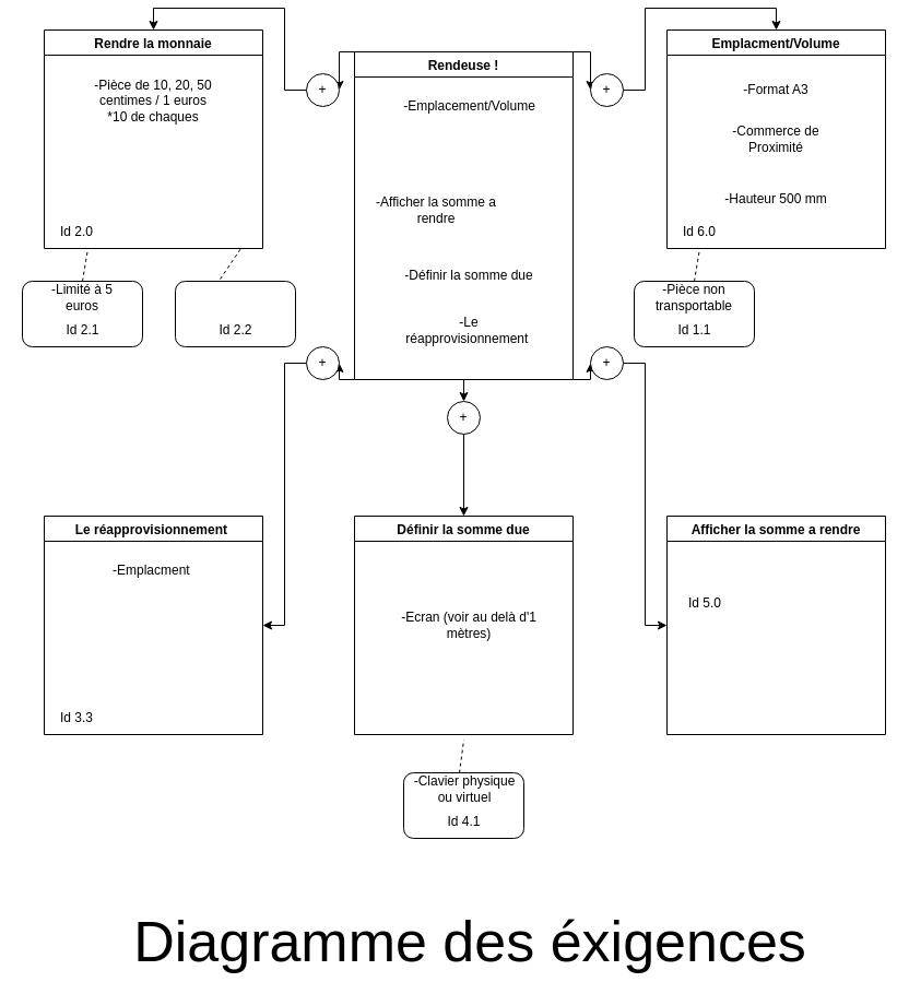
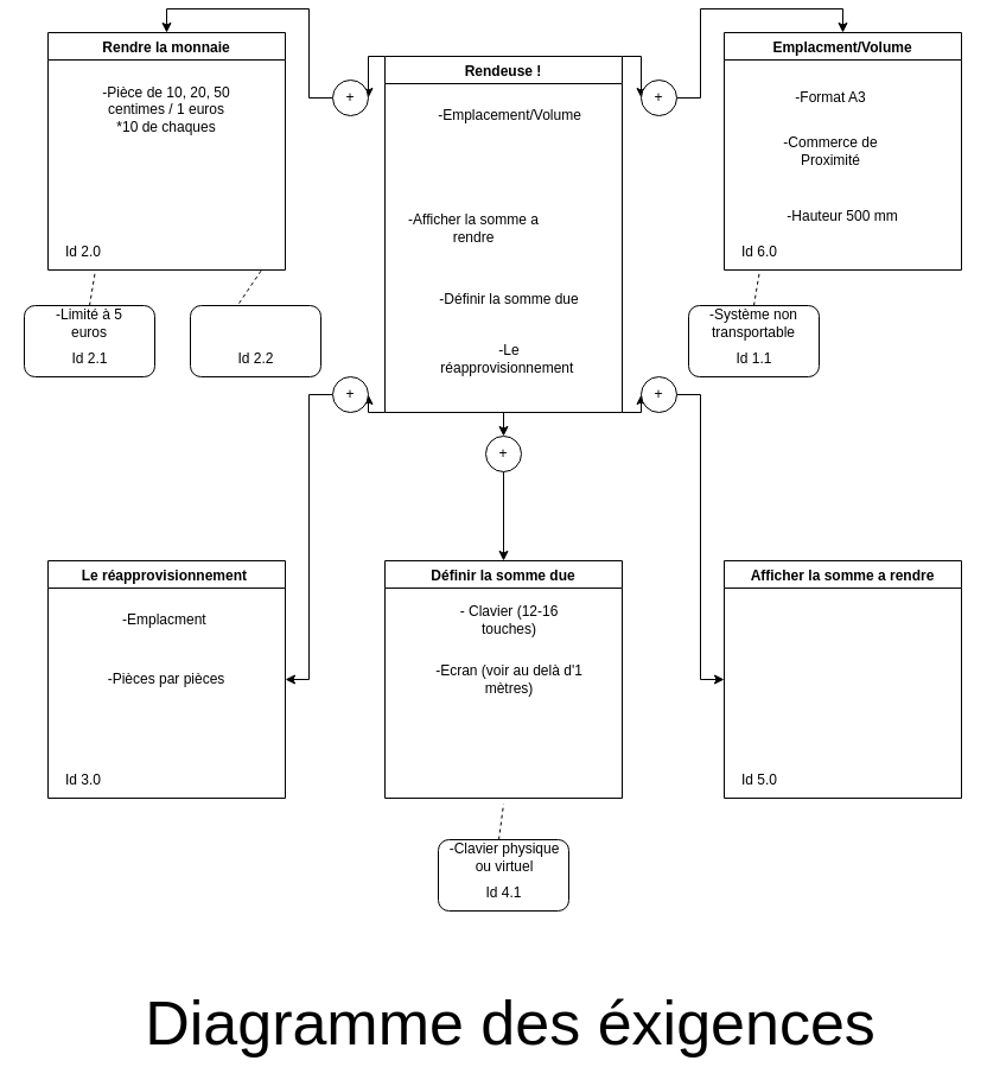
  <mxCell id="0" />
  <mxCell id="1" parent="0" />
  <mxCell id="2" target="13" parent="1" edge="1" style="edgeStyle=orthogonalEdgeStyle;rounded=0;orthogonalLoop=1;jettySize=auto;html=1;exitX=1;exitY=0;exitDx=0;exitDy=0;entryX=0;entryY=0.5;entryDx=0;entryDy=0;" source="7"><mxGeometry as="geometry" relative="1" /></mxCell>
  <mxCell id="3" target="17" parent="1" edge="1" style="edgeStyle=orthogonalEdgeStyle;rounded=0;orthogonalLoop=1;jettySize=auto;html=1;exitX=0;exitY=0;exitDx=0;exitDy=0;entryX=1;entryY=0.5;entryDx=0;entryDy=0;" source="7"><mxGeometry as="geometry" relative="1" /></mxCell>
  <mxCell id="4" target="19" parent="1" edge="1" style="edgeStyle=orthogonalEdgeStyle;rounded=0;orthogonalLoop=1;jettySize=auto;html=1;exitX=0;exitY=1;exitDx=0;exitDy=0;entryX=1;entryY=0.5;entryDx=0;entryDy=0;" source="7"><mxGeometry as="geometry" relative="1" /></mxCell>
  <mxCell id="5" target="15" parent="1" edge="1" style="edgeStyle=orthogonalEdgeStyle;rounded=0;orthogonalLoop=1;jettySize=auto;html=1;exitX=1;exitY=1;exitDx=0;exitDy=0;entryX=0;entryY=0.5;entryDx=0;entryDy=0;" source="7"><mxGeometry as="geometry" relative="1" /></mxCell>
  <mxCell id="6" target="21" parent="1" edge="1" style="edgeStyle=orthogonalEdgeStyle;rounded=0;orthogonalLoop=1;jettySize=auto;html=1;exitX=0.5;exitY=1;exitDx=0;exitDy=0;entryX=0.5;entryY=0;entryDx=0;entryDy=0;" source="7"><mxGeometry as="geometry" relative="1" /></mxCell>
  <mxCell id="7" value="Rendeuse !" parent="1" style="swimlane;" vertex="1"><mxGeometry width="200" height="300" as="geometry" x="324" y="40" /></mxCell>
  <mxCell id="8" value="-Emplacement/Volume" parent="7" style="text;html=1;align=center;verticalAlign=middle;resizable=0;points=[];autosize=1;strokeColor=none;fillColor=none;" vertex="1"><mxGeometry width="140" height="20" as="geometry" x="35" y="40" /></mxCell>
  <mxCell id="9" value="-Afficher la somme a rendre" parent="7" style="text;html=1;strokeColor=none;fillColor=none;align=center;verticalAlign=middle;whiteSpace=wrap;rounded=0;" vertex="1"><mxGeometry x="10" y="130" width="130" height="30" as="geometry" /></mxCell>
  <mxCell id="10" value="-Définir la somme due " parent="7" style="text;html=1;strokeColor=none;fillColor=none;align=center;verticalAlign=middle;whiteSpace=wrap;rounded=0;" vertex="1"><mxGeometry width="130" height="30" as="geometry" x="40" y="190" /></mxCell>
  <mxCell id="11" value="-Le réapprovisionnement&amp;nbsp;" parent="7" style="text;html=1;strokeColor=none;fillColor=none;align=center;verticalAlign=middle;whiteSpace=wrap;rounded=0;" vertex="1"><mxGeometry width="130" height="30" as="geometry" x="40" y="240" /></mxCell>
  <mxCell id="12" target="22" parent="1" edge="1" style="edgeStyle=orthogonalEdgeStyle;rounded=0;orthogonalLoop=1;jettySize=auto;html=1;exitX=1;exitY=0.5;exitDx=0;exitDy=0;entryX=0.5;entryY=0;entryDx=0;entryDy=0;" source="13"><mxGeometry as="geometry" relative="1" /></mxCell>
  <mxCell id="13" value="+" parent="1" style="ellipse;whiteSpace=wrap;html=1;aspect=fixed;" vertex="1"><mxGeometry width="30" height="30" as="geometry" x="540" y="60" /></mxCell>
  <mxCell id="14" target="35" parent="1" edge="1" style="edgeStyle=orthogonalEdgeStyle;rounded=0;orthogonalLoop=1;jettySize=auto;html=1;exitX=1;exitY=0.5;exitDx=0;exitDy=0;entryX=0;entryY=0.5;entryDx=0;entryDy=0;" source="15"><mxGeometry as="geometry" relative="1" /></mxCell>
  <mxCell id="15" value="+" parent="1" style="ellipse;whiteSpace=wrap;html=1;aspect=fixed;" vertex="1"><mxGeometry width="30" height="30" as="geometry" x="540" y="310" /></mxCell>
  <mxCell id="16" target="27" parent="1" edge="1" style="edgeStyle=orthogonalEdgeStyle;rounded=0;orthogonalLoop=1;jettySize=auto;html=1;exitX=0;exitY=0.5;exitDx=0;exitDy=0;entryX=0.5;entryY=0;entryDx=0;entryDy=0;" source="17"><mxGeometry as="geometry" relative="1" /></mxCell>
  <mxCell id="17" value="+" parent="1" style="ellipse;whiteSpace=wrap;html=1;aspect=fixed;" vertex="1"><mxGeometry width="30" height="30" as="geometry" x="280" y="60" /></mxCell>
  <mxCell id="18" target="29" parent="1" edge="1" style="edgeStyle=orthogonalEdgeStyle;rounded=0;orthogonalLoop=1;jettySize=auto;html=1;exitX=0;exitY=0.5;exitDx=0;exitDy=0;entryX=1;entryY=0.5;entryDx=0;entryDy=0;" source="19"><mxGeometry as="geometry" relative="1"><Array as="points"><mxPoint x="260" y="325" /><mxPoint x="260" y="565" /></Array></mxGeometry></mxCell>
  <mxCell id="19" value="+" parent="1" style="ellipse;whiteSpace=wrap;html=1;aspect=fixed;" vertex="1"><mxGeometry width="30" height="30" as="geometry" x="280" y="310" /></mxCell>
  <mxCell id="20" target="32" parent="1" edge="1" style="edgeStyle=orthogonalEdgeStyle;rounded=0;orthogonalLoop=1;jettySize=auto;html=1;exitX=0.5;exitY=1;exitDx=0;exitDy=0;entryX=0.5;entryY=0;entryDx=0;entryDy=0;" source="21"><mxGeometry as="geometry" relative="1" /></mxCell>
  <mxCell id="21" value="+" parent="1" style="ellipse;whiteSpace=wrap;html=1;aspect=fixed;" vertex="1"><mxGeometry width="30" height="30" as="geometry" x="409" y="360" /></mxCell>
  <mxCell id="22" value="Emplacment/Volume" parent="1" style="swimlane;" vertex="1"><mxGeometry width="200" height="200" as="geometry" x="610" y="20" /></mxCell>
  <mxCell id="23" value="Id 6.0" parent="22" style="text;html=1;strokeColor=none;fillColor=none;align=center;verticalAlign=middle;whiteSpace=wrap;rounded=0;" vertex="1"><mxGeometry width="60" height="30" as="geometry" y="170" /></mxCell>
- <mxCell id="24" value="-Format A3" parent="22" style="text;html=1;strokeColor=none;fillColor=none;align=center;verticalAlign=middle;whiteSpace=wrap;rounded=0;fontSize=12;" vertex="1"><mxGeometry width="140" height="30" as="geometry" x="30" y="40" /></mxCell>
- <mxCell id="25" value="-Commerce de Proximité" parent="22" style="text;html=1;strokeColor=none;fillColor=none;align=center;verticalAlign=middle;whiteSpace=wrap;rounded=0;fontSize=12;" vertex="1"><mxGeometry width="100" height="45" as="geometry" x="50" y="77.5" /></mxCell>
+ <mxCell id="24" value="-Format A3" parent="22" style="text;html=1;strokeColor=none;fillColor=none;align=center;verticalAlign=middle;whiteSpace=wrap;rounded=0;fontSize=12;" vertex="1"><mxGeometry x="20" y="40" width="140" height="30" as="geometry" /></mxCell>
+ <mxCell id="25" value="-Commerce de Proximité" parent="22" style="text;html=1;strokeColor=none;fillColor=none;align=center;verticalAlign=middle;whiteSpace=wrap;rounded=0;fontSize=12;" vertex="1"><mxGeometry x="40" y="77.5" width="100" height="45" as="geometry" /></mxCell>
  <mxCell id="26" value="-Hauteur 500 mm" parent="22" style="text;html=1;strokeColor=none;fillColor=none;align=center;verticalAlign=middle;whiteSpace=wrap;rounded=0;fontSize=12;" vertex="1"><mxGeometry width="140" height="30" as="geometry" x="30" y="140" /></mxCell>
  <mxCell id="27" value="Rendre la monnaie" parent="1" style="swimlane;startSize=23;" vertex="1"><mxGeometry width="200" height="200" as="geometry" x="40" y="20" /></mxCell>
  <mxCell id="28" value="-Pièce de 10, 20, 50 centimes / 1 euros&lt;br&gt;*10 de chaques" parent="27" style="text;html=1;strokeColor=none;fillColor=none;align=center;verticalAlign=middle;whiteSpace=wrap;rounded=0;fontSize=12;" vertex="1"><mxGeometry width="140" height="30" as="geometry" x="30" y="50" /></mxCell>
  <mxCell id="29" value="Le réapprovisionnement " parent="1" style="swimlane;" vertex="1"><mxGeometry width="200" height="200" as="geometry" x="40" y="465" /></mxCell>
  <mxCell id="30" value="-Emplacment&amp;nbsp;" parent="29" style="text;html=1;strokeColor=none;fillColor=none;align=center;verticalAlign=middle;whiteSpace=wrap;rounded=0;fontSize=12;" vertex="1"><mxGeometry width="120" height="30" as="geometry" x="40" y="35" /></mxCell>
+ <mxCell id="31" value="-Pièces par pièces" parent="29" style="text;html=1;strokeColor=none;fillColor=none;align=center;verticalAlign=middle;whiteSpace=wrap;rounded=0;fontSize=12;" vertex="1"><mxGeometry width="120" height="30" as="geometry" x="40" y="85" /></mxCell>
  <mxCell id="32" value="Définir la somme due" parent="1" style="swimlane;" vertex="1"><mxGeometry width="200" height="200" as="geometry" x="324" y="465" /></mxCell>
+ <mxCell id="33" value="- Clavier (12-16 touches)" parent="32" style="text;html=1;strokeColor=none;fillColor=none;align=center;verticalAlign=middle;whiteSpace=wrap;rounded=0;fontSize=12;" vertex="1"><mxGeometry width="130" height="30" as="geometry" x="40" y="35" /></mxCell>
  <mxCell id="34" value="-Ecran (voir au delà d'1 mètres)" parent="32" style="text;html=1;strokeColor=none;fillColor=none;align=center;verticalAlign=middle;whiteSpace=wrap;rounded=0;fontSize=12;" vertex="1"><mxGeometry width="130" height="30" as="geometry" x="40" y="85" /></mxCell>
  <mxCell id="35" value="Afficher la somme a rendre" parent="1" style="swimlane;" vertex="1"><mxGeometry width="200" height="200" as="geometry" x="610" y="465" /></mxCell>
- <mxCell id="36" value="Id 5.0" parent="35" style="text;html=1;strokeColor=none;fillColor=none;align=center;verticalAlign=middle;whiteSpace=wrap;rounded=0;" vertex="1"><mxGeometry x="5" y="65" width="60" height="30" as="geometry" /></mxCell>
+ <mxCell id="36" value="Id 5.0" parent="35" style="text;html=1;strokeColor=none;fillColor=none;align=center;verticalAlign=middle;whiteSpace=wrap;rounded=0;" vertex="1"><mxGeometry width="60" height="30" as="geometry" y="170" /></mxCell>
  <mxCell id="37" value="" parent="1" style="rounded=1;whiteSpace=wrap;html=1;" vertex="1"><mxGeometry width="110" height="60" as="geometry" x="580" y="250" /></mxCell>
  <mxCell id="38" value="" parent="1" edge="1" style="endArrow=none;dashed=1;html=1;rounded=0;exitX=0.5;exitY=0;exitDx=0;exitDy=0;" source="37"><mxGeometry width="50" height="50" as="geometry" relative="1"><mxPoint as="sourcePoint" x="730" y="320" /><mxPoint as="targetPoint" x="640" y="220" /><Array as="points"><mxPoint x="640" y="220" /></Array></mxGeometry></mxCell>
  <mxCell id="39" value="" parent="1" style="rounded=1;whiteSpace=wrap;html=1;" vertex="1"><mxGeometry width="110" height="60" as="geometry" x="20" y="250" /></mxCell>
  <mxCell id="40" value="" parent="1" style="rounded=1;whiteSpace=wrap;html=1;" vertex="1"><mxGeometry width="110" height="60" as="geometry" x="160" y="250" /></mxCell>
  <mxCell id="41" value="" parent="1" style="rounded=1;whiteSpace=wrap;html=1;" vertex="1"><mxGeometry width="110" height="60" as="geometry" x="369" y="700" /></mxCell>
  <mxCell id="42" value="" parent="1" edge="1" style="endArrow=none;dashed=1;html=1;rounded=0;exitX=0.5;exitY=0;exitDx=0;exitDy=0;" source="39"><mxGeometry width="50" height="50" as="geometry" relative="1"><mxPoint as="sourcePoint" x="160" y="380" /><mxPoint as="targetPoint" x="80" y="220" /><Array as="points" /></mxGeometry></mxCell>
  <mxCell id="43" value="" parent="1" edge="1" style="endArrow=none;dashed=1;html=1;rounded=0;exitX=0.373;exitY=-0.033;exitDx=0;exitDy=0;exitPerimeter=0;" source="40"><mxGeometry width="50" height="50" as="geometry" relative="1"><mxPoint as="sourcePoint" x="150" y="380" /><mxPoint as="targetPoint" x="220" y="220" /><Array as="points"><mxPoint x="220" y="220" /></Array></mxGeometry></mxCell>
  <mxCell id="44" value="" parent="1" edge="1" style="endArrow=none;dashed=1;html=1;rounded=0;"><mxGeometry width="50" height="50" as="geometry" relative="1"><mxPoint as="sourcePoint" x="420" y="700" /><mxPoint as="targetPoint" x="424" y="670" /><Array as="points"><mxPoint x="420" y="700" /><mxPoint x="424" y="670" /></Array></mxGeometry></mxCell>
  <mxCell id="45" value="Id 2.0" parent="1" style="text;html=1;strokeColor=none;fillColor=none;align=center;verticalAlign=middle;whiteSpace=wrap;rounded=0;" vertex="1"><mxGeometry width="60" height="30" as="geometry" x="40" y="190" /></mxCell>
- <mxCell id="46" value="Id 3.3" parent="1" style="text;html=1;strokeColor=none;fillColor=none;align=center;verticalAlign=middle;whiteSpace=wrap;rounded=0;" vertex="1"><mxGeometry width="60" height="30" as="geometry" x="40" y="635" /></mxCell>
+ <mxCell id="46" value="Id 3.0" parent="1" style="text;html=1;strokeColor=none;fillColor=none;align=center;verticalAlign=middle;whiteSpace=wrap;rounded=0;" vertex="1"><mxGeometry width="60" height="30" as="geometry" x="40" y="635" /></mxCell>
  <mxCell id="47" value="Id 2.1" parent="1" style="text;html=1;strokeColor=none;fillColor=none;align=center;verticalAlign=middle;whiteSpace=wrap;rounded=0;" vertex="1"><mxGeometry width="35" height="30" as="geometry" x="57.5" y="280" /></mxCell>
  <mxCell id="48" value="Id 2.2" parent="1" style="text;html=1;strokeColor=none;fillColor=none;align=center;verticalAlign=middle;whiteSpace=wrap;rounded=0;" vertex="1"><mxGeometry width="35" height="30" as="geometry" x="197.5" y="280" /></mxCell>
  <mxCell id="49" value="Id 1.1" parent="1" style="text;html=1;strokeColor=none;fillColor=none;align=center;verticalAlign=middle;whiteSpace=wrap;rounded=0;" vertex="1"><mxGeometry width="35" height="30" as="geometry" x="617.5" y="280" /></mxCell>
  <mxCell id="50" value="Id 4.1" parent="1" style="text;html=1;strokeColor=none;fillColor=none;align=center;verticalAlign=middle;whiteSpace=wrap;rounded=0;" vertex="1"><mxGeometry width="35" height="30" as="geometry" x="406.5" y="730" /></mxCell>
  <mxCell id="51" value="&lt;font style=&quot;font-size: 52px&quot;&gt;Diagramme des éxigences&lt;/font&gt;" parent="1" style="text;html=1;strokeColor=none;fillColor=none;align=center;verticalAlign=middle;whiteSpace=wrap;rounded=0;" vertex="1"><mxGeometry width="760" height="30" as="geometry" x="50" y="840" /></mxCell>
  <mxCell id="52" value="-Clavier physique ou virtuel" parent="1" style="text;html=1;strokeColor=none;fillColor=none;align=center;verticalAlign=middle;whiteSpace=wrap;rounded=0;fontSize=12;" vertex="1"><mxGeometry width="110" height="30" as="geometry" x="370" y="700" /></mxCell>
  <mxCell id="53" value="-Limité à 5 euros" parent="1" style="text;html=1;strokeColor=none;fillColor=none;align=center;verticalAlign=middle;whiteSpace=wrap;rounded=0;fontSize=12;" vertex="1"><mxGeometry width="90" height="30" as="geometry" x="30" y="250" /></mxCell>
- <mxCell id="54" value="-Pièce non transportable" parent="1" style="text;html=1;strokeColor=none;fillColor=none;align=center;verticalAlign=middle;whiteSpace=wrap;rounded=0;fontSize=12;" vertex="1"><mxGeometry width="90" height="30" as="geometry" x="590" y="250" /></mxCell>
+ <mxCell id="54" value="-Système non transportable" parent="1" style="text;html=1;strokeColor=none;fillColor=none;align=center;verticalAlign=middle;whiteSpace=wrap;rounded=0;fontSize=12;" vertex="1"><mxGeometry width="90" height="30" as="geometry" x="590" y="250" /></mxCell>
